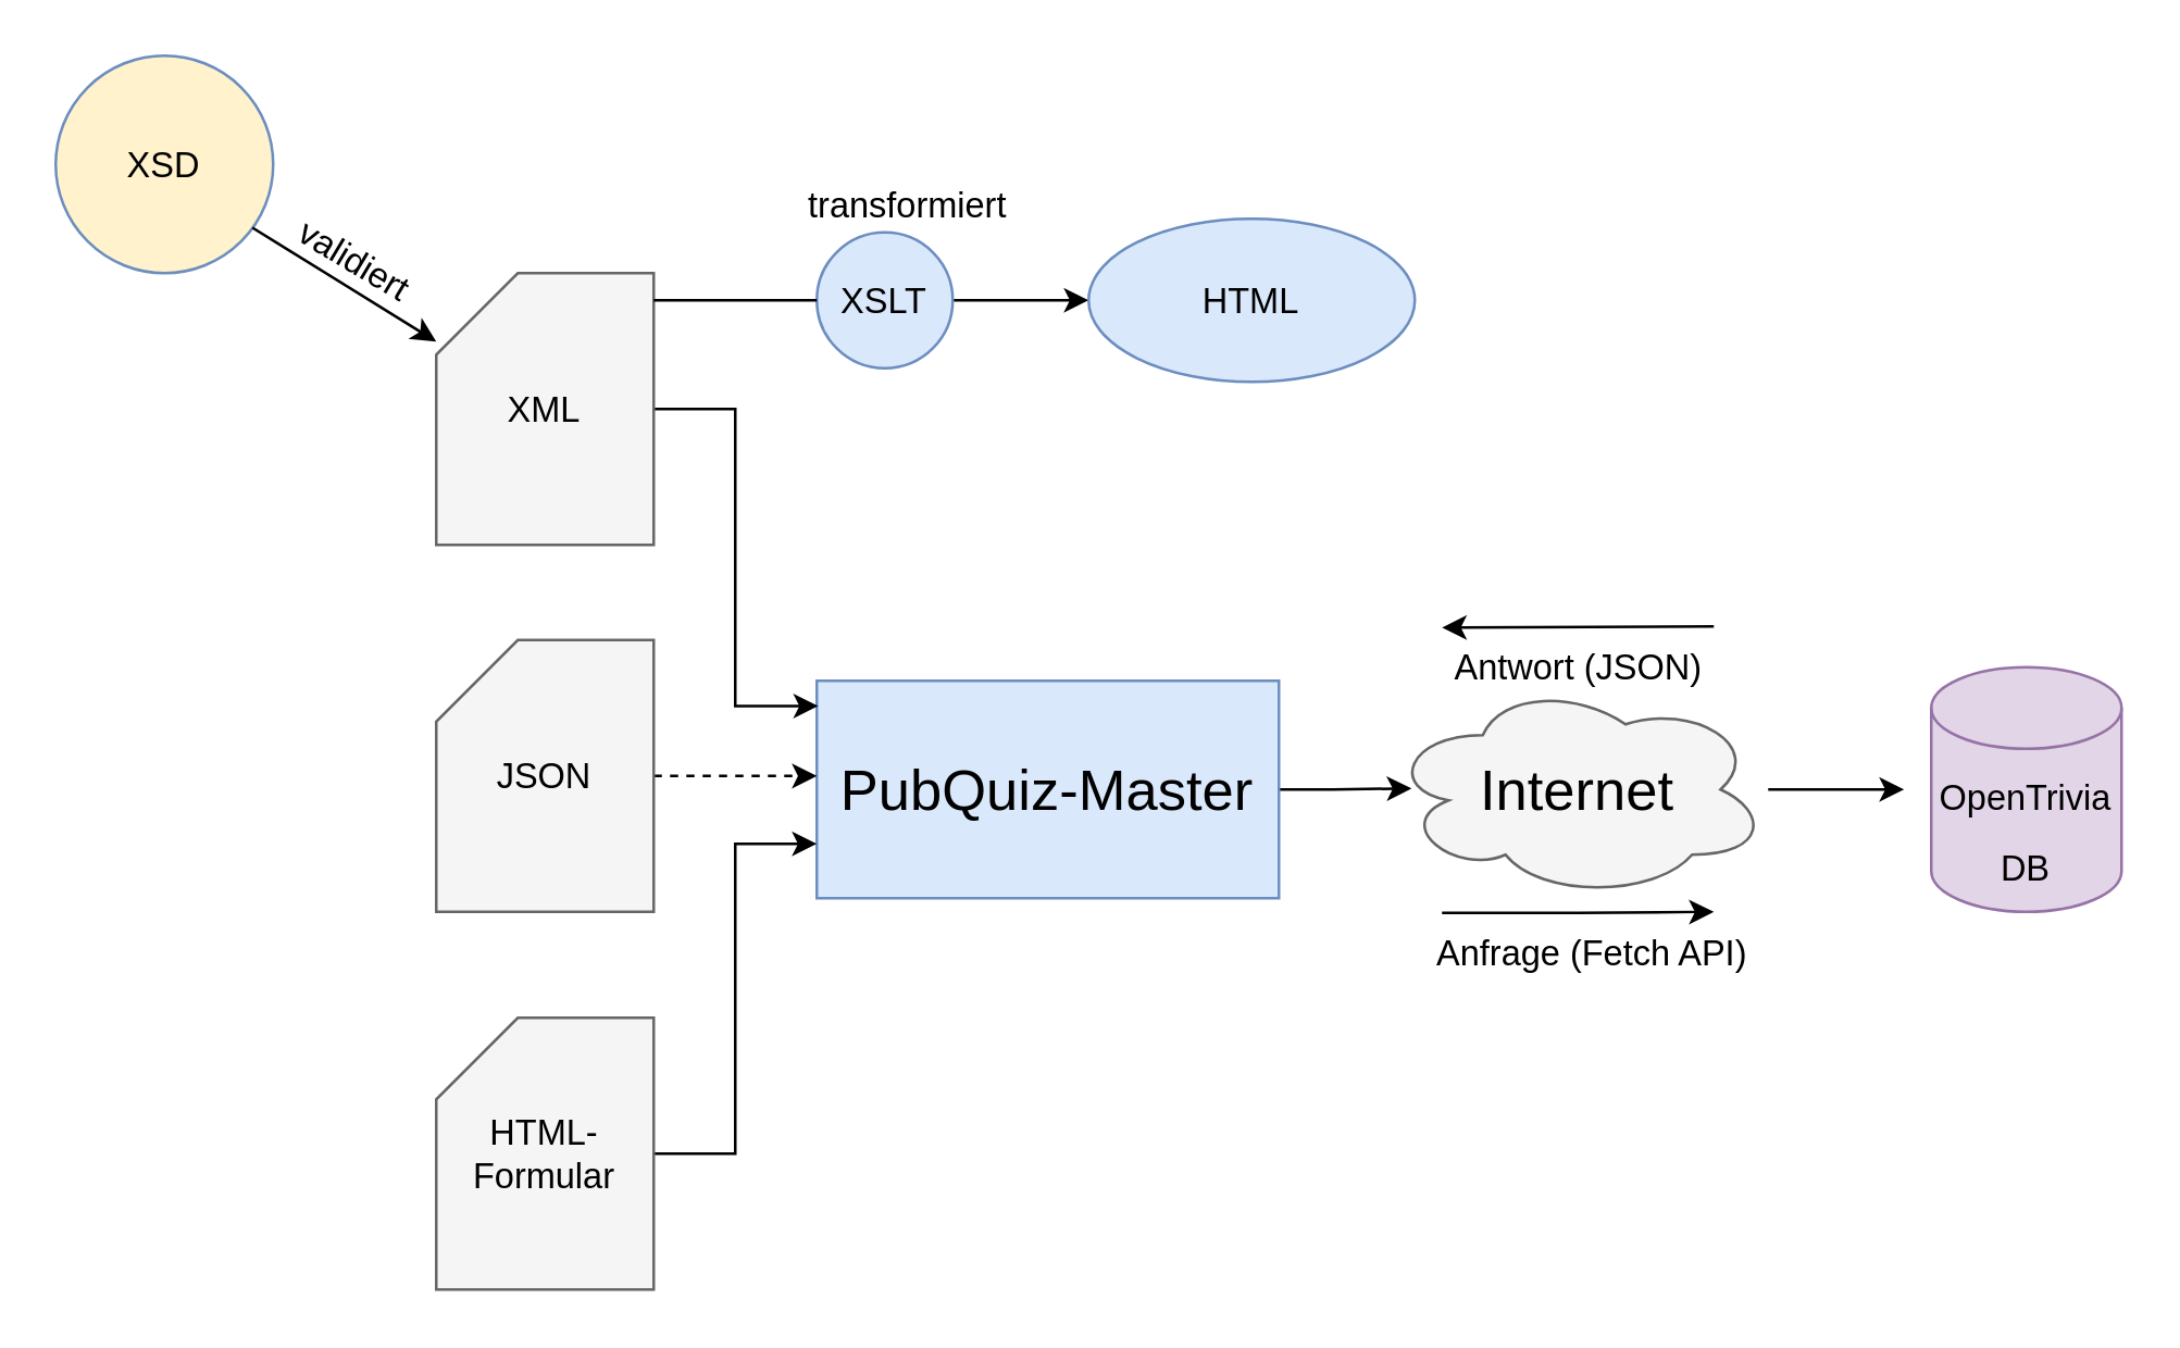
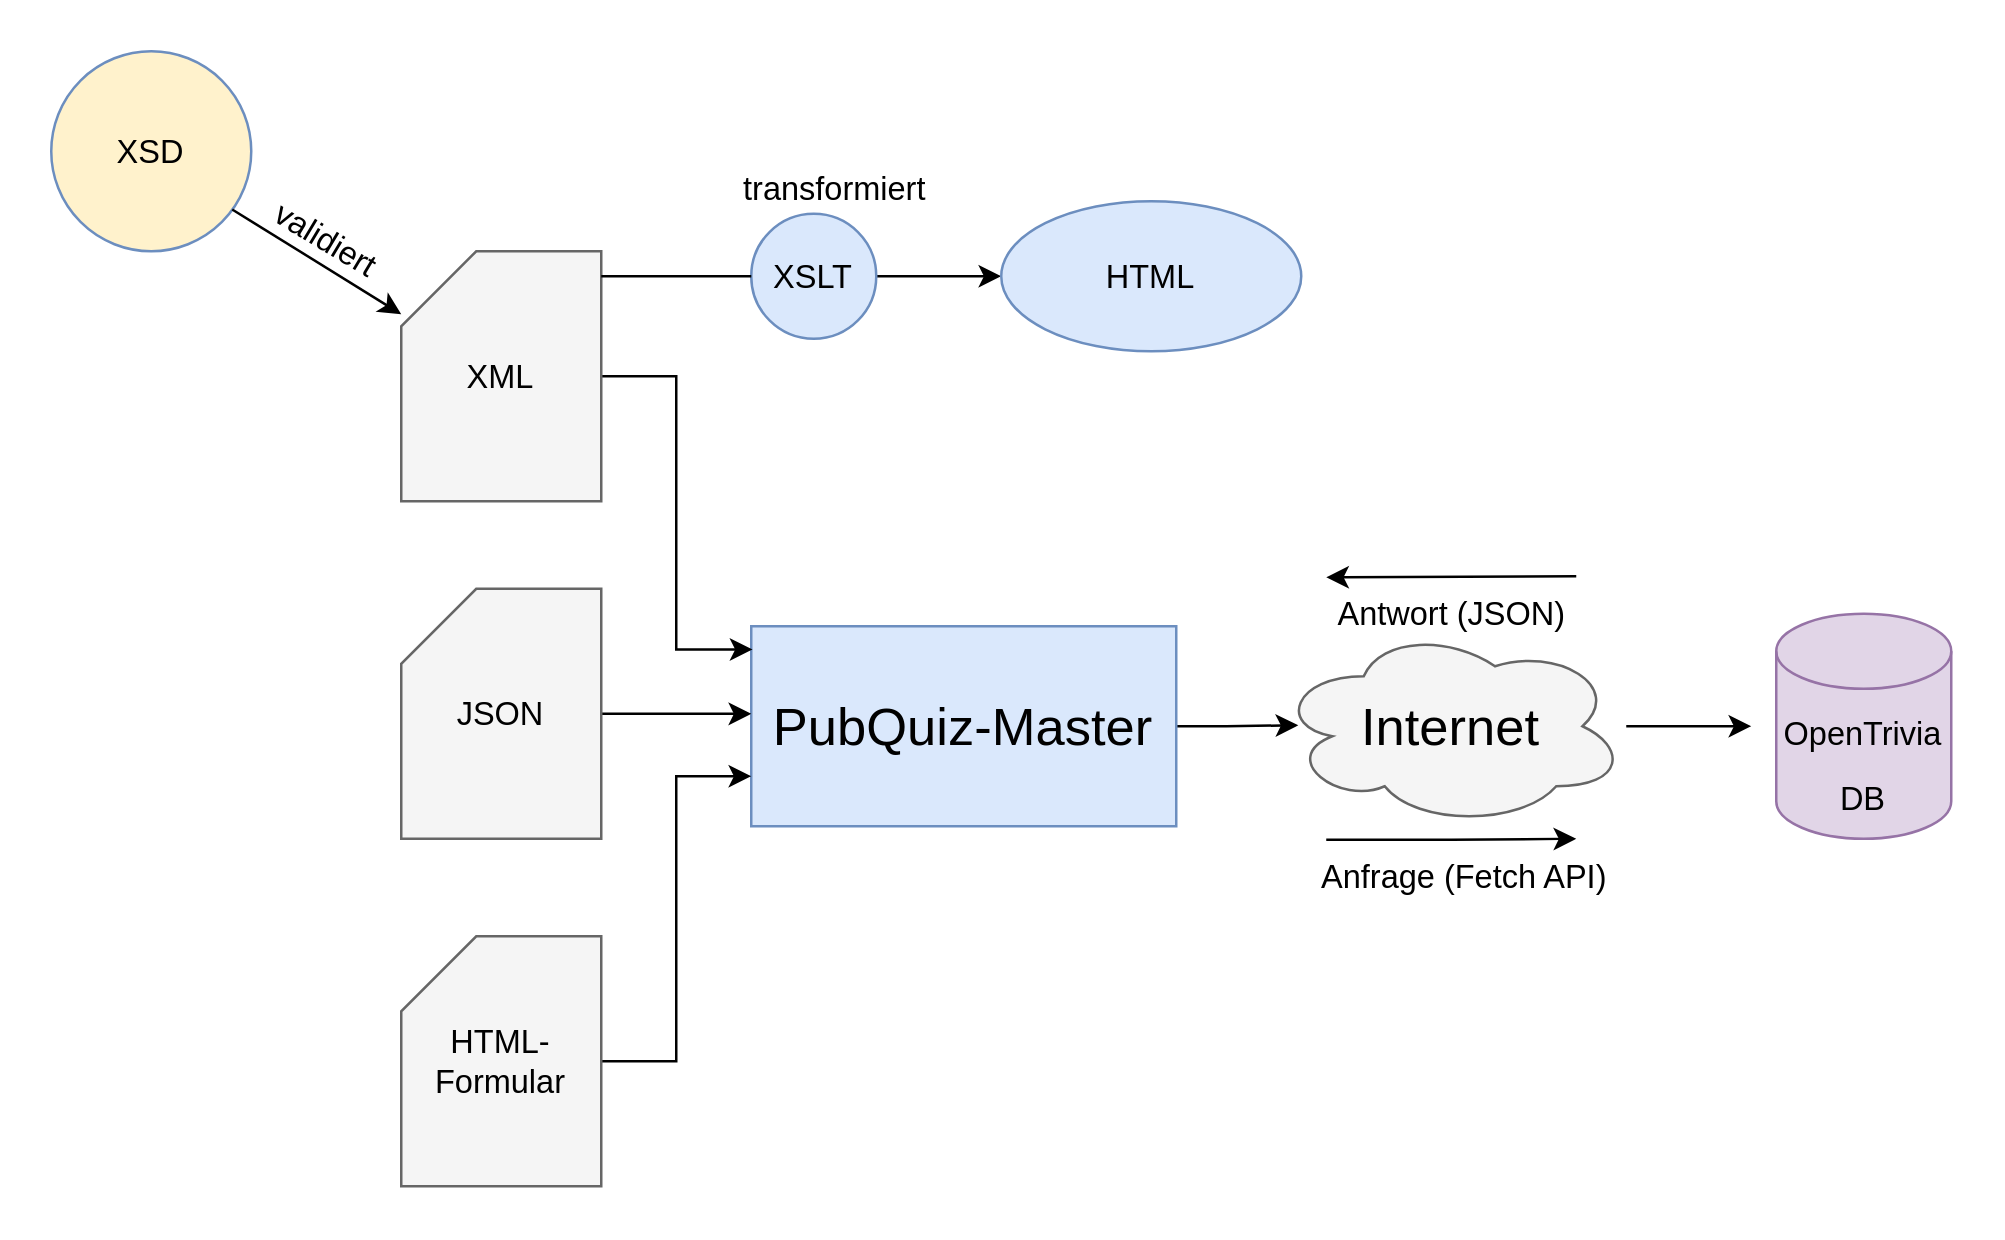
  <mxCell id="0" />
  <mxCell id="1" parent="0" />
  <mxCell id="2" style="edgeStyle=orthogonalEdgeStyle;rounded=0;orthogonalLoop=1;jettySize=auto;html=1;entryX=0.063;entryY=0.495;entryDx=0;entryDy=0;entryPerimeter=0;fontSize=13;fontColor=#000000;" parent="1" source="3" target="5" edge="1"><mxGeometry relative="1" as="geometry" /></mxCell>
  <mxCell id="3" value="PubQuiz-Master" style="rounded=0;whiteSpace=wrap;html=1;fillColor=#dae8fc;strokeColor=#6c8ebf;fontSize=21;" parent="1" vertex="1"><mxGeometry x="300" y="250" width="170" height="80" as="geometry" /></mxCell>
  <mxCell id="4" style="edgeStyle=orthogonalEdgeStyle;rounded=0;orthogonalLoop=1;jettySize=auto;html=1;fontSize=21;" parent="1" source="5" edge="1"><mxGeometry relative="1" as="geometry"><mxPoint x="700" y="290" as="targetPoint" /></mxGeometry></mxCell>
  <mxCell id="5" value="&lt;font color=&quot;#000000&quot;&gt;Internet&lt;/font&gt;" style="ellipse;shape=cloud;whiteSpace=wrap;html=1;fontSize=21;fillColor=#f5f5f5;fontColor=#333333;strokeColor=#666666;" parent="1" vertex="1"><mxGeometry x="510" y="250" width="140" height="80" as="geometry" /></mxCell>
  <mxCell id="6" value="&lt;font style=&quot;font-size: 13px&quot;&gt;OpenTrivia&lt;br&gt;DB&lt;/font&gt;" style="shape=cylinder3;whiteSpace=wrap;html=1;boundedLbl=1;backgroundOutline=1;size=15;fontSize=21;fillColor=#e1d5e7;strokeColor=#9673a6;" parent="1" vertex="1"><mxGeometry x="710" y="245" width="70" height="90" as="geometry" /></mxCell>
- <mxCell id="7" style="edgeStyle=orthogonalEdgeStyle;rounded=0;orthogonalLoop=1;jettySize=auto;html=1;entryX=0;entryY=0.438;entryDx=0;entryDy=0;entryPerimeter=0;fontSize=13;fontColor=#000000;dashed=1;" parent="1" source="8" target="3" edge="1"><mxGeometry relative="1" as="geometry" /></mxCell>
+ <mxCell id="7" style="edgeStyle=orthogonalEdgeStyle;rounded=0;orthogonalLoop=1;jettySize=auto;html=1;entryX=0;entryY=0.438;entryDx=0;entryDy=0;entryPerimeter=0;fontSize=13;fontColor=#000000;" parent="1" source="8" target="3" edge="1"><mxGeometry relative="1" as="geometry" /></mxCell>
  <mxCell id="8" value="&lt;font color=&quot;#000000&quot;&gt;JSON&lt;/font&gt;" style="shape=card;whiteSpace=wrap;html=1;fontSize=13;fontColor=#333333;fillColor=#f5f5f5;strokeColor=#666666;" parent="1" vertex="1"><mxGeometry x="160" y="235" width="80" height="100" as="geometry" /></mxCell>
  <mxCell id="9" style="edgeStyle=orthogonalEdgeStyle;rounded=0;orthogonalLoop=1;jettySize=auto;html=1;entryX=0.003;entryY=0.116;entryDx=0;entryDy=0;entryPerimeter=0;fontSize=13;fontColor=#000000;" parent="1" source="10" target="3" edge="1"><mxGeometry relative="1" as="geometry" /></mxCell>
  <mxCell id="10" value="&lt;font color=&quot;#000000&quot;&gt;XML&lt;/font&gt;" style="shape=card;whiteSpace=wrap;html=1;fontSize=13;fillColor=#f5f5f5;strokeColor=#666666;fontColor=#333333;" parent="1" vertex="1"><mxGeometry x="160" y="100" width="80" height="100" as="geometry" /></mxCell>
  <mxCell id="11" style="edgeStyle=orthogonalEdgeStyle;rounded=0;orthogonalLoop=1;jettySize=auto;html=1;entryX=0;entryY=0.75;entryDx=0;entryDy=0;fontSize=13;fontColor=#000000;" parent="1" source="12" target="3" edge="1"><mxGeometry relative="1" as="geometry" /></mxCell>
  <mxCell id="12" value="&lt;font color=&quot;#000000&quot;&gt;HTML-&lt;br&gt;Formular&lt;/font&gt;" style="shape=card;whiteSpace=wrap;html=1;fontSize=13;fontColor=#333333;fillColor=#f5f5f5;strokeColor=#666666;" parent="1" vertex="1"><mxGeometry x="160" y="374" width="80" height="100" as="geometry" /></mxCell>
  <mxCell id="13" value="XSD" style="ellipse;whiteSpace=wrap;html=1;aspect=fixed;fontSize=13;fillColor=#fff2cc;strokeColor=#6c8ebf;" parent="1" vertex="1"><mxGeometry x="20" y="20" width="80" height="80" as="geometry" /></mxCell>
  <mxCell id="14" style="edgeStyle=orthogonalEdgeStyle;rounded=0;orthogonalLoop=1;jettySize=auto;html=1;entryX=0;entryY=0.5;entryDx=0;entryDy=0;fontSize=13;fontColor=#000000;" parent="1" source="15" target="24" edge="1"><mxGeometry relative="1" as="geometry" /></mxCell>
  <mxCell id="15" value="XSLT" style="ellipse;whiteSpace=wrap;html=1;aspect=fixed;fontSize=13;fillColor=#dae8fc;strokeColor=#6c8ebf;" parent="1" vertex="1"><mxGeometry x="300" y="85" width="50" height="50" as="geometry" /></mxCell>
  <mxCell id="16" value="" style="endArrow=classic;html=1;rounded=0;fontSize=13;fontColor=#000000;exitX=0.905;exitY=0.791;exitDx=0;exitDy=0;exitPerimeter=0;" parent="1" source="13" target="10" edge="1"><mxGeometry width="50" height="50" relative="1" as="geometry"><mxPoint x="100" y="90" as="sourcePoint" /><mxPoint x="150" y="40" as="targetPoint" /></mxGeometry></mxCell>
  <mxCell id="17" value="validiert" style="text;html=1;align=center;verticalAlign=middle;resizable=0;points=[];autosize=1;strokeColor=none;fillColor=none;fontSize=13;fontColor=#000000;rotation=31;" parent="1" vertex="1"><mxGeometry x="100" y="85" width="60" height="20" as="geometry" /></mxCell>
  <mxCell id="18" value="" style="endArrow=none;html=1;rounded=0;fontSize=13;fontColor=#000000;entryX=0;entryY=0.5;entryDx=0;entryDy=0;" parent="1" target="15" edge="1"><mxGeometry width="50" height="50" relative="1" as="geometry"><mxPoint x="240" y="110" as="sourcePoint" /><mxPoint x="290" y="60" as="targetPoint" /></mxGeometry></mxCell>
  <mxCell id="19" value="transformiert&amp;nbsp;" style="text;html=1;align=center;verticalAlign=middle;resizable=0;points=[];autosize=1;strokeColor=none;fillColor=none;fontSize=13;fontColor=#000000;" parent="1" vertex="1"><mxGeometry x="290" y="65" width="90" height="20" as="geometry" /></mxCell>
  <mxCell id="20" value="Anfrage (Fetch API)" style="text;html=1;align=center;verticalAlign=middle;resizable=0;points=[];autosize=1;strokeColor=none;fillColor=none;fontSize=13;fontColor=#000000;" parent="1" vertex="1"><mxGeometry x="520" y="340" width="130" height="20" as="geometry" /></mxCell>
  <mxCell id="21" style="edgeStyle=orthogonalEdgeStyle;rounded=0;orthogonalLoop=1;jettySize=auto;html=1;fontSize=13;fontColor=#000000;" parent="1" edge="1"><mxGeometry relative="1" as="geometry"><mxPoint x="530" y="335.429" as="sourcePoint" /><mxPoint x="630" y="335" as="targetPoint" /><Array as="points"><mxPoint x="580" y="335" /><mxPoint x="630" y="335" /></Array></mxGeometry></mxCell>
  <mxCell id="22" value="Antwort (JSON)" style="text;html=1;align=center;verticalAlign=middle;resizable=0;points=[];autosize=1;strokeColor=none;fillColor=none;fontSize=13;fontColor=#000000;" parent="1" vertex="1"><mxGeometry x="525" y="235" width="110" height="20" as="geometry" /></mxCell>
  <mxCell id="23" style="edgeStyle=orthogonalEdgeStyle;rounded=0;orthogonalLoop=1;jettySize=auto;html=1;fontSize=13;fontColor=#000000;" parent="1" edge="1"><mxGeometry relative="1" as="geometry"><mxPoint x="630" y="230" as="sourcePoint" /><mxPoint x="530" y="230.429" as="targetPoint" /><Array as="points"><mxPoint x="630" y="230" /><mxPoint x="580" y="230" /></Array></mxGeometry></mxCell>
  <mxCell id="24" value="HTML" style="ellipse;whiteSpace=wrap;html=1;fontSize=13;fillColor=#dae8fc;strokeColor=#6c8ebf;" parent="1" vertex="1"><mxGeometry x="400" y="80" width="120" height="60" as="geometry" /></mxCell>
